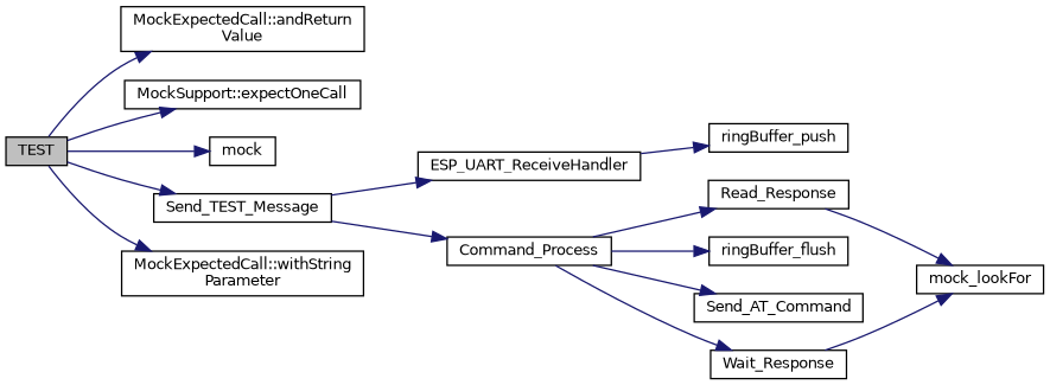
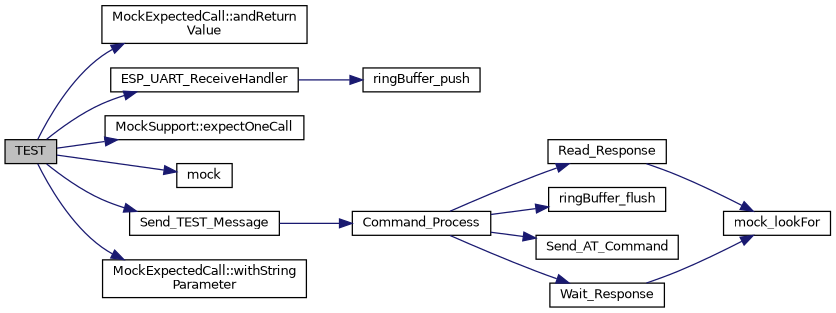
  digraph {
    rankdir=LR
    node [color=black fillcolor=white fontname=Helvetica fontsize=10 shape=record style=filled]
    edge [color=midnightblue fontname=Helvetica fontsize=10 labelfontname=Helvetica labelfontsize=10 style=solid]
    n1 [fillcolor=grey75 fontcolor=black height=0.2 label=TEST width=0.4]
    n2 [height=0.2 label="MockExpectedCall::andReturn\lValue" width=0.4]
    n3 [height=0.2 label=ESP_UART_ReceiveHandler width=0.4]
    n4 [height=0.2 label="MockSupport::expectOneCall" width=0.4]
    n5 [height=0.2 label=mock width=0.4]
    n6 [height=0.2 label=Send_TEST_Message width=0.4]
    n7 [height=0.2 label="MockExpectedCall::withString\lParameter" width=0.4]
    n8 [height=0.2 label=ringBuffer_push width=0.4]
    n9 [height=0.2 label=Command_Process width=0.4]
    n10 [height=0.2 label=Read_Response width=0.4]
    n11 [height=0.2 label=ringBuffer_flush width=0.4]
    n12 [height=0.2 label=Send_AT_Command width=0.4]
    n13 [height=0.2 label=Wait_Response width=0.4]
    n14 [height=0.2 label=mock_lookFor width=0.4]
    n1 -> n2
-   n6 -> n3
+   n1 -> n3
    n1 -> n4
    n1 -> n5
    n1 -> n6
    n1 -> n7
    n3 -> n8
    n6 -> n9
    n9 -> n10
    n9 -> n11
    n9 -> n12
    n9 -> n13
    n10 -> n14
    n13 -> n14
  }
